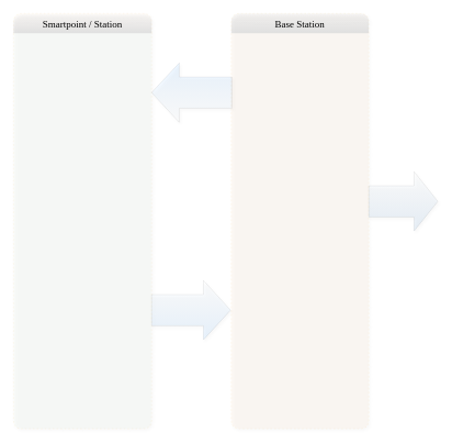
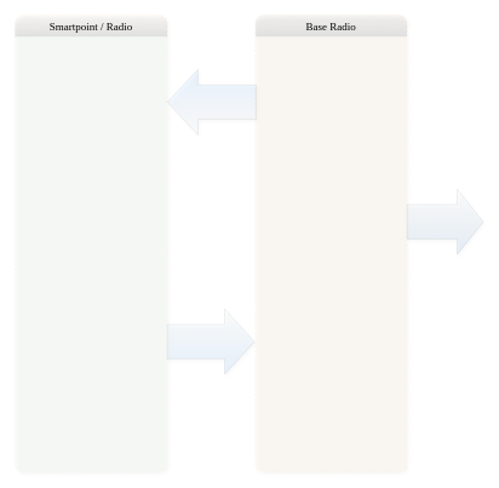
  <mxCell id="0" />
  <mxCell id="1" parent="0" />
- <mxCell id="2" value="Smartpoint / Station" style="swimlane;rounded=1;dashed=1;fillColor=#ffe6cc;strokeColor=#d79b00;swimlaneFillColor=#D5E8D4;opacity=10;gradientColor=default;glass=1;shadow=1;swimlaneLine=0;startSize=30;fontSize=15;fontStyle=0;fontFamily=Verdana;" parent="1" vertex="1"><mxGeometry width="210" height="630" as="geometry" x="20" y="20" /></mxCell>
- <mxCell id="3" value="Base Station" style="swimlane;rounded=1;dashed=1;fillColor=#C2AF9B;strokeColor=#d79b00;swimlaneFillColor=#FFD2AB;opacity=10;glass=1;shadow=1;swimlaneLine=0;startSize=30;fontSize=15;fontStyle=0;fontFamily=Verdana;gradientColor=default;" vertex="1" parent="1"><mxGeometry x="351" width="209" height="630" as="geometry" y="20" /></mxCell>
+ <mxCell id="2" value="Smartpoint / Radio" style="swimlane;rounded=1;dashed=1;fillColor=#ffe6cc;strokeColor=#d79b00;swimlaneFillColor=#D5E8D4;opacity=10;gradientColor=default;glass=1;shadow=1;swimlaneLine=0;startSize=30;fontSize=15;fontStyle=0;fontFamily=Verdana;" parent="1" vertex="1"><mxGeometry width="210" height="630" as="geometry" x="20" y="20" /></mxCell>
+ <mxCell id="3" value="Base Radio" style="swimlane;rounded=1;dashed=1;fillColor=#C2AF9B;strokeColor=#d79b00;swimlaneFillColor=#FFD2AB;opacity=10;glass=1;shadow=1;swimlaneLine=0;startSize=30;fontSize=15;fontStyle=0;fontFamily=Verdana;gradientColor=default;" vertex="1" parent="1"><mxGeometry x="351" width="209" height="630" as="geometry" y="20" /></mxCell>
  <mxCell id="4" value="" style="shape=singleArrow;whiteSpace=wrap;html=1;shadow=1;gradientColor=#3399FF;opacity=10;arrowWidth=0.525;arrowSize=0.344;" vertex="1" parent="1"><mxGeometry x="230" y="425" width="120" height="90" as="geometry" /></mxCell>
  <mxCell id="5" value="" style="shape=singleArrow;whiteSpace=wrap;html=1;shadow=1;gradientColor=#3399FF;opacity=10;arrowWidth=0.525;arrowSize=0.344;rotation=-180;" vertex="1" parent="1"><mxGeometry x="230" y="95" width="122" height="90" as="geometry" /></mxCell>
  <mxCell id="6" value="" style="shape=singleArrow;whiteSpace=wrap;html=1;shadow=1;gradientColor=#2776C4;opacity=10;arrowWidth=0.525;arrowSize=0.344;" vertex="1" parent="1"><mxGeometry x="560" y="260" width="105" height="90" as="geometry" /></mxCell>
